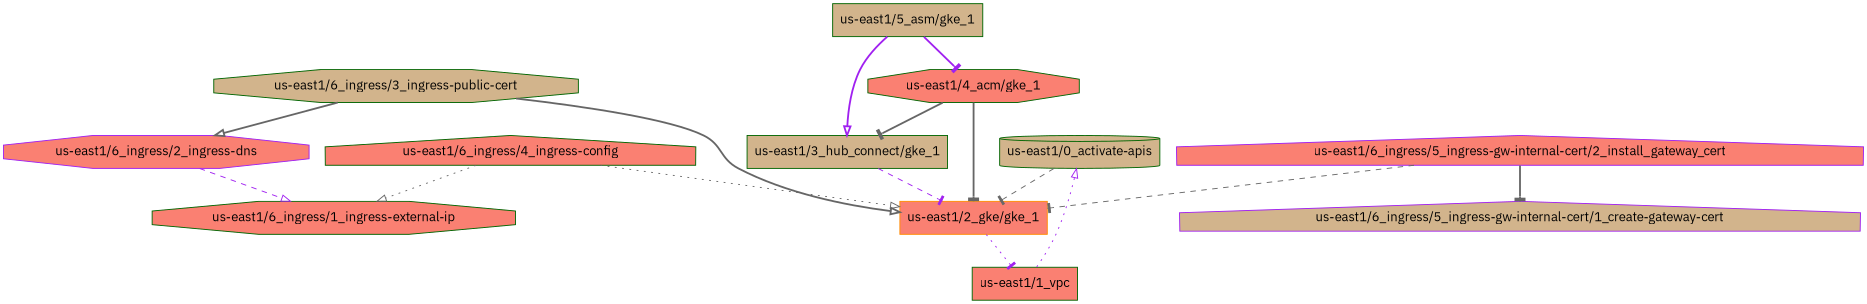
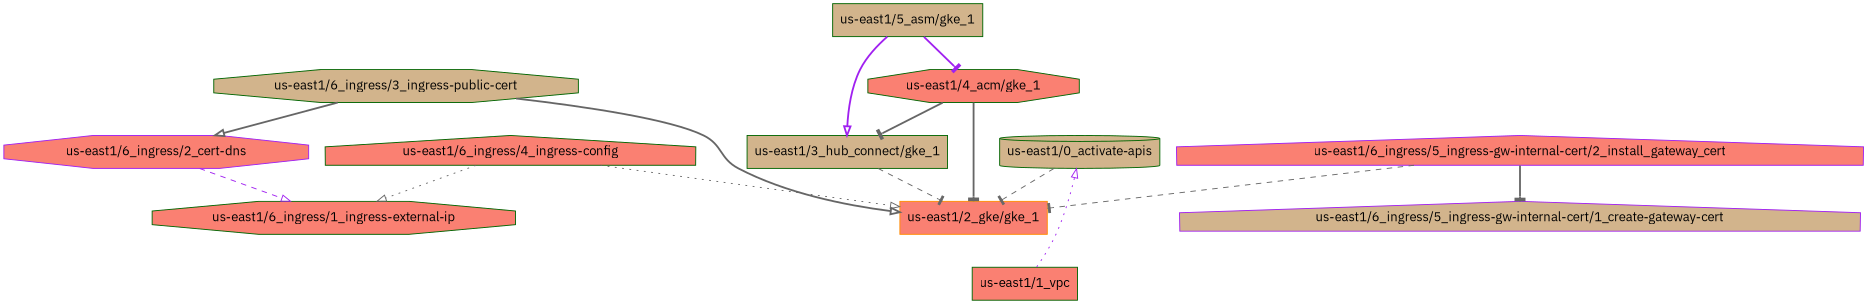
  digraph {
    fontname="IBM Plex Sans"
    node [color=darkgreen fillcolor=salmon fontname="IBM Plex Sans" shape=box style=filled]
    edge [arrowhead=tee color=gray40 fontname="IBM Plex Sans" style=bold]
    "us-east1/0_activate-apis" [fillcolor=tan shape=cylinder]
    "us-east1/1_vpc"
    "us-east1/2_gke/gke_1" [color=darkorange]
    "us-east1/3_hub_connect/gke_1" [fillcolor=tan]
    "us-east1/4_acm/gke_1" [shape=octagon]
    "us-east1/5_asm/gke_1" [fillcolor=tan]
-   "us-east1/6_ingress/2_ingress-dns" [color=purple shape=octagon]
+   "us-east1/6_ingress/2_ingress-dns" [color=purple shape=octagon label="us-east1/6_ingress/2_cert-dns"]
    "us-east1/6_ingress/1_ingress-external-ip" [shape=octagon]
    "us-east1/6_ingress/3_ingress-public-cert" [fillcolor=tan shape=octagon]
    "us-east1/6_ingress/4_ingress-config" [shape=house]
    "us-east1/6_ingress/5_ingress-gw-internal-cert/2_install_gateway_cert" [color=purple shape=house]
    "us-east1/6_ingress/5_ingress-gw-internal-cert/1_create-gateway-cert" [color=purple fillcolor=tan shape=house]
    "us-east1/0_activate-apis" -> "us-east1/2_gke/gke_1" [style=dashed]
    "us-east1/1_vpc" -> "us-east1/0_activate-apis" [arrowhead=onormal color=purple style=dotted]
-   "us-east1/2_gke/gke_1" -> "us-east1/1_vpc" [color=purple style=dotted]
-   "us-east1/3_hub_connect/gke_1" -> "us-east1/2_gke/gke_1" [color=purple style=dashed]
+   "us-east1/3_hub_connect/gke_1" -> "us-east1/2_gke/gke_1" [style=dashed]
    "us-east1/4_acm/gke_1" -> "us-east1/2_gke/gke_1"
    "us-east1/4_acm/gke_1" -> "us-east1/3_hub_connect/gke_1"
    "us-east1/5_asm/gke_1" -> "us-east1/3_hub_connect/gke_1" [arrowhead=onormal color=purple]
    "us-east1/5_asm/gke_1" -> "us-east1/4_acm/gke_1" [color=purple]
    "us-east1/6_ingress/2_ingress-dns" -> "us-east1/6_ingress/1_ingress-external-ip" [arrowhead=onormal color=purple style=dashed]
    "us-east1/6_ingress/3_ingress-public-cert" -> "us-east1/2_gke/gke_1" [arrowhead=onormal]
    "us-east1/6_ingress/3_ingress-public-cert" -> "us-east1/6_ingress/2_ingress-dns" [arrowhead=onormal]
    "us-east1/6_ingress/4_ingress-config" -> "us-east1/2_gke/gke_1" [arrowhead=onormal style=dotted]
    "us-east1/6_ingress/4_ingress-config" -> "us-east1/6_ingress/1_ingress-external-ip" [arrowhead=onormal style=dotted]
    "us-east1/6_ingress/5_ingress-gw-internal-cert/2_install_gateway_cert" -> "us-east1/2_gke/gke_1" [style=dashed]
    "us-east1/6_ingress/5_ingress-gw-internal-cert/2_install_gateway_cert" -> "us-east1/6_ingress/5_ingress-gw-internal-cert/1_create-gateway-cert"
  }
